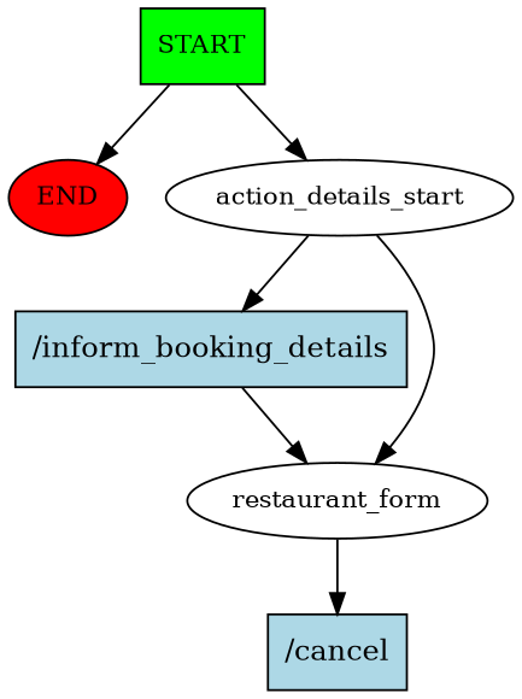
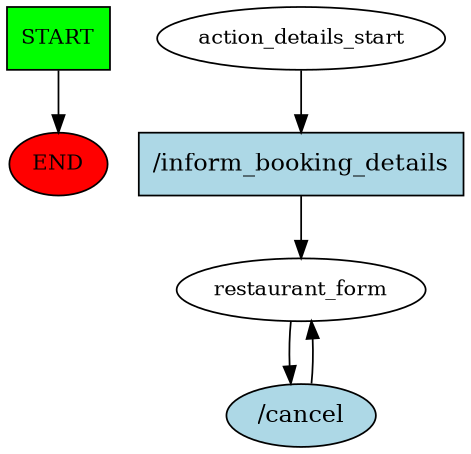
  digraph {
    node [fontsize=12 style=filled]
    n1 [fillcolor=green label=START shape=box]
    n2 [fillcolor=red label=END]
    n3 [label=action_details_start style=""]
    n4 [fillcolor=lightblue label="/inform_booking_details" shape=rect fontsize=""]
    n5 [label=restaurant_form style=""]
-   n6 [fillcolor=lightblue label="/cancel" shape=rect fontsize=""]
+   n6 [fillcolor=lightblue label="/cancel" shape=ellipse fontsize=""]
    n1 -> n2
-   n1 -> n3
    n3 -> n4
    n4 -> n5
    n5 -> n6
-   n3 -> n5
+   n6 -> n5
  }
